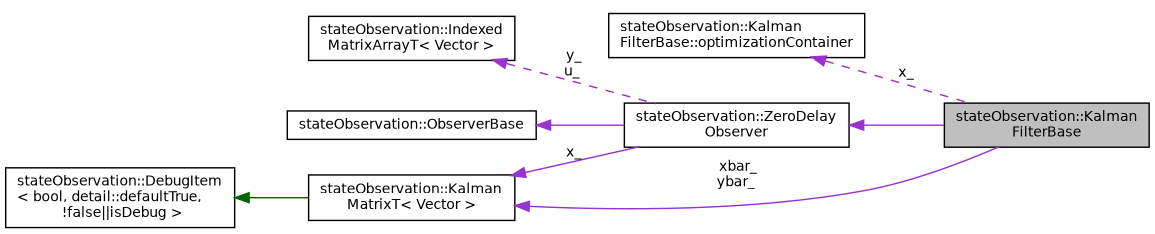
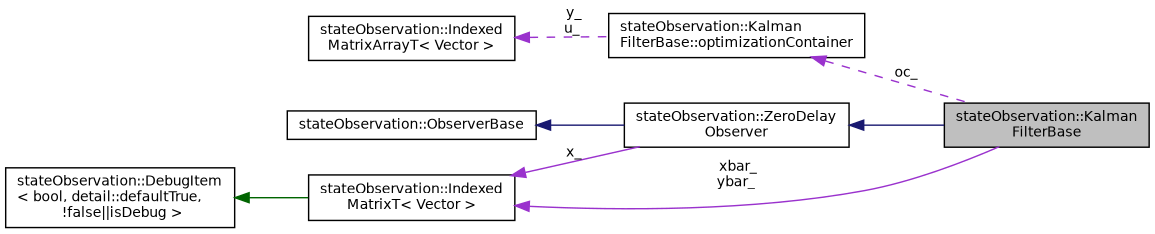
  digraph {
    rankdir=LR
    node [color=black fillcolor=white fontname=Helvetica fontsize=10 shape=record style=filled]
    edge [color=darkorchid3 dir=back fontname=Helvetica fontsize=10 labelfontname=Helvetica labelfontsize=10 style=solid]
    n1 [fillcolor=grey75 fontcolor=black height=0.2 label="stateObservation::Kalman\lFilterBase" width=0.4]
    n2 [height=0.2 label="stateObservation::ZeroDelay\lObserver" width=0.4]
    n3 [height=0.2 label="stateObservation::ObserverBase" width=0.4]
    n4 [height=0.2 label="stateObservation::Indexed\lMatrixArrayT\< Vector \>" width=0.4]
-   n5 [height=0.2 label="stateObservation::Kalman\lMatrixT\< Vector \>" width=0.4]
+   n5 [height=0.2 label="stateObservation::Indexed\lMatrixT\< Vector \>" width=0.4]
    n6 [height=0.2 label="stateObservation::DebugItem\l\< bool, detail::defaultTrue,\l !false\|\|isDebug \>" width=0.4]
    n7 [height=0.2 label="stateObservation::Kalman\lFilterBase::optimizationContainer" width=0.4]
-   n2 -> n1
-   n3 -> n2
-   n4 -> n2 [label=" y_\nu_" style=dashed]
+   n2 -> n1 [color=midnightblue]
+   n3 -> n2 [color=midnightblue]
+   n4 -> n7 [label=" y_\nu_" style=dashed]
    n5 -> n1 [label=" xbar_\nybar_"]
    n5 -> n2 [label=" x_"]
    n6 -> n5 [color=darkgreen]
-   n7 -> n1 [label=" x_" style=dashed]
+   n7 -> n1 [label=" oc_" style=dashed]
  }
